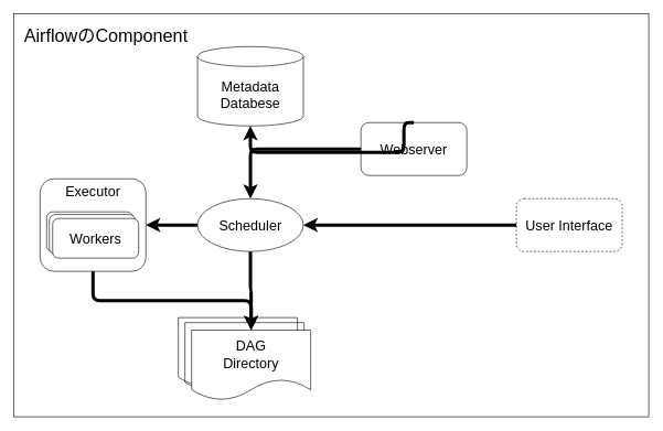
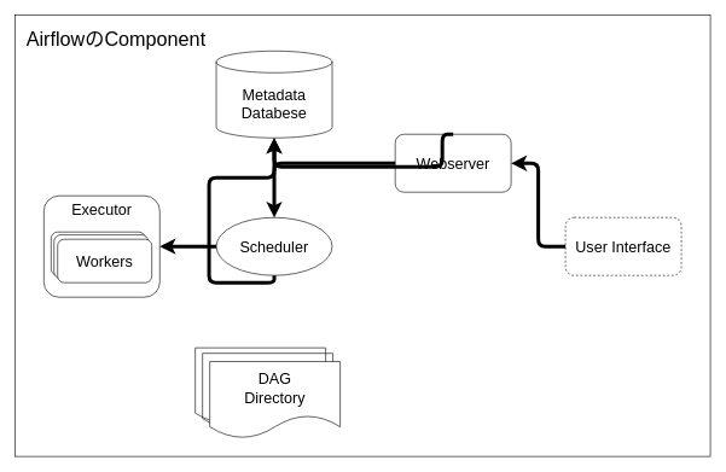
  <mxCell id="0" />
  <mxCell id="1" parent="0" />
  <mxCell id="2" value="" style="rounded=0;whiteSpace=wrap;html=1;fontSize=21;fillColor=default;" vertex="1" parent="1"><mxGeometry x="20" y="20" width="960" height="610" as="geometry" /></mxCell>
  <mxCell id="3" style="edgeStyle=orthogonalEdgeStyle;html=1;exitX=0;exitY=0.5;exitDx=0;exitDy=0;fontSize=21;strokeWidth=5;entryX=1;entryY=0.5;entryDx=0;entryDy=0;" edge="1" parent="1" source="6" target="7"><mxGeometry relative="1" as="geometry" /></mxCell>
  <mxCell id="4" value="Metadata&lt;br&gt;Databese" style="shape=cylinder3;whiteSpace=wrap;html=1;boundedLbl=1;backgroundOutline=1;size=15;fontSize=21;fillColor=none;" vertex="1" parent="1"><mxGeometry x="298" y="70" width="160" height="120" as="geometry" /></mxCell>
- <mxCell id="5" style="edgeStyle=orthogonalEdgeStyle;html=1;exitX=0.5;exitY=1;exitDx=0;exitDy=0;entryX=0.5;entryY=0;entryDx=0;entryDy=0;strokeWidth=5;fontSize=21;" edge="1" parent="1" source="6" target="19"><mxGeometry relative="1" as="geometry" /></mxCell>
+ <mxCell id="5" style="edgeStyle=orthogonalEdgeStyle;html=1;exitX=0.5;exitY=1;exitDx=0;exitDy=0;strokeWidth=5;fontSize=21;" edge="1" parent="1" source="6" target="4"><mxGeometry relative="1" as="geometry" /></mxCell>
  <mxCell id="6" value="Scheduler" style="ellipse;whiteSpace=wrap;html=1;fontSize=21;fillColor=none;" vertex="1" parent="1"><mxGeometry x="298" y="300" width="160" height="80" as="geometry" /></mxCell>
  <mxCell id="7" value="Executor" style="rounded=1;whiteSpace=wrap;html=1;fontSize=21;fillColor=none;verticalAlign=top;" vertex="1" parent="1"><mxGeometry x="60" y="270" width="160" height="140" as="geometry" /></mxCell>
  <mxCell id="8" style="edgeStyle=orthogonalEdgeStyle;html=1;exitX=0;exitY=0.5;exitDx=0;exitDy=0;strokeWidth=5;fontSize=21;" edge="1" parent="1" source="9" target="6"><mxGeometry relative="1" as="geometry" /></mxCell>
  <mxCell id="9" value="Webserver" style="rounded=1;whiteSpace=wrap;html=1;fontSize=21;fillColor=none;" vertex="1" parent="1"><mxGeometry x="545" y="185" width="160" height="80" as="geometry" /></mxCell>
  <mxCell id="10" style="edgeStyle=orthogonalEdgeStyle;html=1;exitX=0.5;exitY=0;exitDx=0;exitDy=0;fontSize=21;strokeWidth=5;entryX=0.5;entryY=1;entryDx=0;entryDy=0;entryPerimeter=0;" edge="1" parent="1" source="9" target="4"><mxGeometry relative="1" as="geometry"><mxPoint x="110" y="280" as="sourcePoint" /><mxPoint x="660" y="220" as="targetPoint" /><Array as="points"><mxPoint x="610" y="230" /><mxPoint x="378" y="230" /></Array></mxGeometry></mxCell>
  <mxCell id="11" value="" style="group" vertex="1" connectable="0" parent="1"><mxGeometry x="70" y="320" width="139" height="70" as="geometry" /></mxCell>
  <mxCell id="12" value="Workers" style="rounded=1;whiteSpace=wrap;html=1;fontSize=21;fillColor=none;" vertex="1" parent="11"><mxGeometry width="130" height="60" as="geometry" /></mxCell>
  <mxCell id="13" value="Worker" style="rounded=1;whiteSpace=wrap;html=1;fontSize=21;fillColor=default;" vertex="1" parent="11"><mxGeometry x="4" y="4" width="130" height="60" as="geometry" /></mxCell>
  <mxCell id="14" value="Workers" style="rounded=1;whiteSpace=wrap;html=1;fontSize=21;fillColor=default;" vertex="1" parent="11"><mxGeometry x="9" y="10" width="130" height="60" as="geometry" /></mxCell>
- <mxCell id="15" style="edgeStyle=orthogonalEdgeStyle;html=1;exitX=0.5;exitY=1;exitDx=0;exitDy=0;fontSize=21;strokeWidth=5;entryX=0.5;entryY=0;entryDx=0;entryDy=0;" edge="1" parent="1" source="7" target="19"><mxGeometry relative="1" as="geometry"><mxPoint x="360" y="350" as="sourcePoint" /><mxPoint x="230" y="350" as="targetPoint" /></mxGeometry></mxCell>
  <mxCell id="16" value="" style="group" vertex="1" connectable="0" parent="1"><mxGeometry x="269" y="480" width="200" height="125" as="geometry" /></mxCell>
  <mxCell id="17" value="" style="shape=document;whiteSpace=wrap;html=1;boundedLbl=1;fontSize=21;fillColor=none;" vertex="1" parent="16"><mxGeometry width="180" height="106.061" as="geometry" /></mxCell>
  <mxCell id="18" value="" style="shape=document;whiteSpace=wrap;html=1;boundedLbl=1;fontSize=21;fillColor=none;" vertex="1" parent="16"><mxGeometry x="10" y="7.576" width="180" height="106.061" as="geometry" /></mxCell>
  <mxCell id="19" value="DAG&lt;br&gt;Directory" style="shape=document;whiteSpace=wrap;html=1;boundedLbl=1;fontSize=21;fillColor=default;" vertex="1" parent="16"><mxGeometry x="20" y="18.939" width="180" height="106.061" as="geometry" /></mxCell>
- <mxCell id="20" style="edgeStyle=orthogonalEdgeStyle;html=1;exitX=0;exitY=0.5;exitDx=0;exitDy=0;strokeWidth=5;fontSize=21;" edge="1" parent="1" source="21" target="6"><mxGeometry relative="1" as="geometry" /></mxCell>
+ <mxCell id="20" style="edgeStyle=orthogonalEdgeStyle;html=1;exitX=0;exitY=0.5;exitDx=0;exitDy=0;entryX=1;entryY=0.5;entryDx=0;entryDy=0;strokeWidth=5;fontSize=21;" edge="1" parent="1" source="21" target="9"><mxGeometry relative="1" as="geometry" /></mxCell>
  <mxCell id="21" value="User Interface" style="rounded=1;whiteSpace=wrap;html=1;fontSize=21;fillColor=none;dashed=1;" vertex="1" parent="1"><mxGeometry x="780" y="300" width="160" height="80" as="geometry" /></mxCell>
  <mxCell id="22" value="AirflowのComponent" style="text;strokeColor=none;fillColor=none;align=left;verticalAlign=middle;spacingLeft=4;spacingRight=4;overflow=hidden;points=[[0,0.5],[1,0.5]];portConstraint=eastwest;rotatable=0;whiteSpace=wrap;html=1;fontSize=27;" vertex="1" parent="1"><mxGeometry x="30" y="30" width="300" height="50" as="geometry" /></mxCell>
